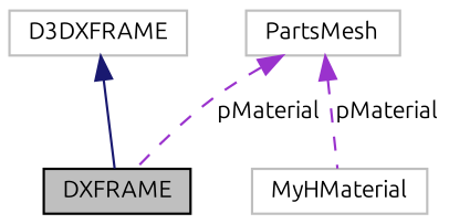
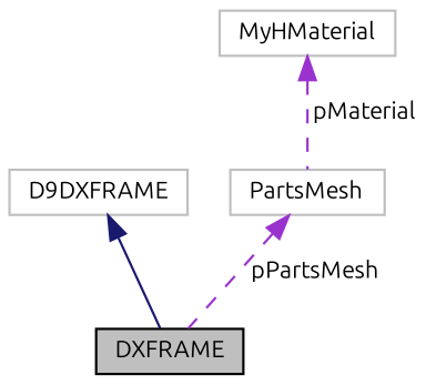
  digraph {
    fontname=Ubuntu
    node [color=grey75 fillcolor=white fontname=Ubuntu fontsize=10 shape=record style=filled]
    edge [color=darkorchid3 dir=back fontname=Ubuntu fontsize=10 labelfontname=Helvetica labelfontsize=10 style=dashed]
    n1 [color=black fillcolor=grey75 fontcolor=black height=0.2 label=DXFRAME width=0.4]
-   n2 [height=0.2 label=D3DXFRAME width=0.4]
+   n2 [height=0.2 label=D9DXFRAME width=0.4]
    n3 [height=0.2 label=PartsMesh width=0.4]
    n4 [height=0.2 label=MyHMaterial width=0.4]
    n2 -> n1 [color=midnightblue style=solid]
-   n3 -> n1 [label=" pMaterial"]
-   n3 -> n4 [label=" pMaterial"]
+   n3 -> n1 [label=" pPartsMesh"]
+   n4 -> n3 [label=" pMaterial"]
  }
